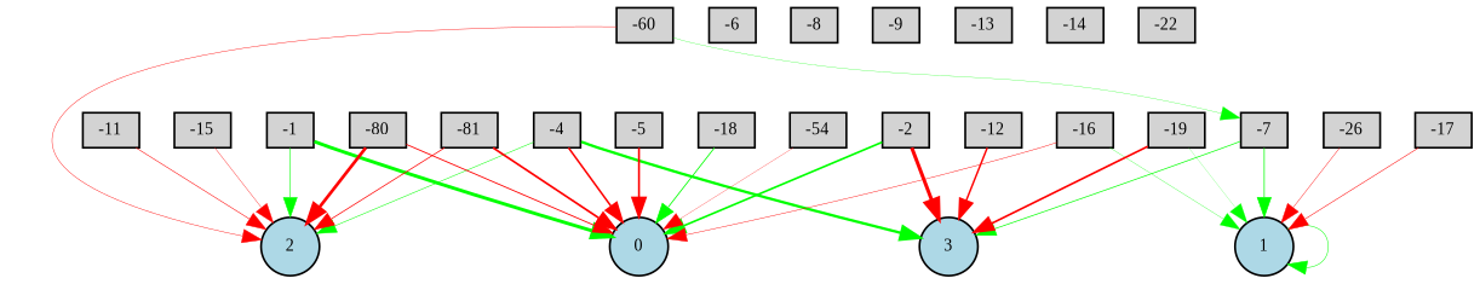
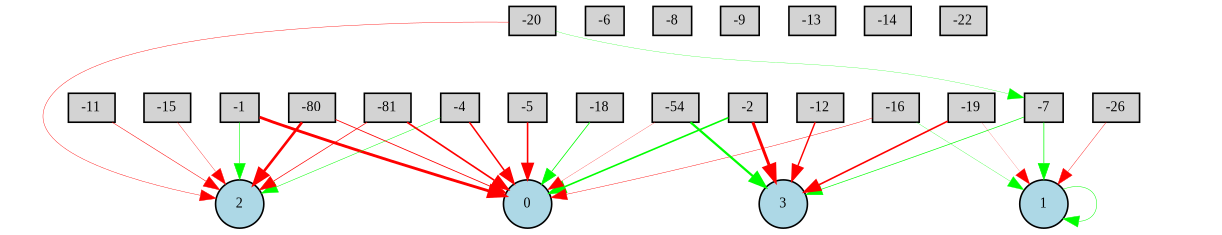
  digraph {
    fontname="Liberation Serif"
    node [fillcolor=lightgray fontname="Liberation Serif" fontsize=9 shape=box style=filled]
    edge [color=red fontname="Liberation Serif" style=solid]
    -1 [height=0.2 width=0.2]
    0 [fillcolor=lightblue height=0.2 shape=circle width=0.2]
    2 [fillcolor=lightblue height=0.2 shape=circle width=0.2]
    -2 [height=0.2 width=0.2]
    3 [fillcolor=lightblue height=0.2 shape=circle width=0.2]
    -4 [height=0.2 width=0.2]
    -5 [height=0.2 width=0.2]
    -6 [height=0.2 width=0.2]
    -7 [height=0.2 width=0.2]
    1 [fillcolor=lightblue height=0.2 shape=circle width=0.2]
    -8 [height=0.2 width=0.2]
    -9 [height=0.2 width=0.2]
    n13 [height=0.2 label=-80 width=0.2]
    -11 [height=0.2 width=0.2]
    -12 [height=0.2 width=0.2]
    -13 [height=0.2 width=0.2]
    -14 [height=0.2 width=0.2]
    -15 [height=0.2 width=0.2]
    -16 [height=0.2 width=0.2]
-   -17 [height=0.2 width=0.2]
    -18 [height=0.2 width=0.2]
    -19 [height=0.2 width=0.2]
-   -20 [height=0.2 width=0.2 label=-60]
+   -20 [height=0.2 width=0.2]
    n24 [height=0.2 label=-81 width=0.2]
    -22 [height=0.2 width=0.2]
    n26 [height=0.2 label=-26 width=0.2]
    n27 [height=0.2 label=-54 width=0.2]
-   -1 -> 0 [color=green penwidth=1.7619799015319513]
+   -1 -> 0 [penwidth=1.7619799015319513]
    -1 -> 2 [color=green penwidth=0.34383140635391074]
    -2 -> 0 [color=green penwidth=1.0034875211045688]
    -2 -> 3 [penwidth=1.8414009519011338]
    -4 -> 0 [penwidth=0.9381031315167007]
    -4 -> 2 [color=green penwidth=0.2937959264817753]
-   -4 -> 3 [color=green penwidth=1.3961751259017732]
+   n27 -> 3 [color=green penwidth=1.3961751259017732]
    -5 -> 0 [penwidth=0.9864869576027642]
    -7 -> 3 [color=green penwidth=0.4135412306559578]
    -7 -> 1 [color=green penwidth=0.4387849475734389]
    1 -> 1 [color=green penwidth=0.29583360774978035]
    n13 -> 0 [penwidth=0.5168882110060156]
    n13 -> 2 [penwidth=1.60132155614626]
    -11 -> 2 [penwidth=0.3132448394894788]
    -12 -> 3 [penwidth=0.8808310490300003]
    -15 -> 2 [penwidth=0.20922233588867525]
    -16 -> 0 [penwidth=0.2559464645028233]
    -16 -> 1 [color=green penwidth=0.17080251098454546]
-   -17 -> 1 [penwidth=0.3059913889665561]
    -18 -> 0 [color=green penwidth=0.48725199217621185]
    -19 -> 3 [penwidth=0.9993027772445539]
-   -19 -> 1 [color=green penwidth=0.10608715593696791]
+   -19 -> 1 [penwidth=0.10608715593696791]
    -20 -> 2 [penwidth=0.24562856680336162]
    -20 -> -7 [color=green penwidth=0.16114222767950964]
    n24 -> 0 [penwidth=1.0236365944705204]
    n24 -> 2 [penwidth=0.42810522855919764]
    n26 -> 1 [penwidth=0.23766229025328872]
    n27 -> 0 [penwidth=0.1572758452433417]
  }
